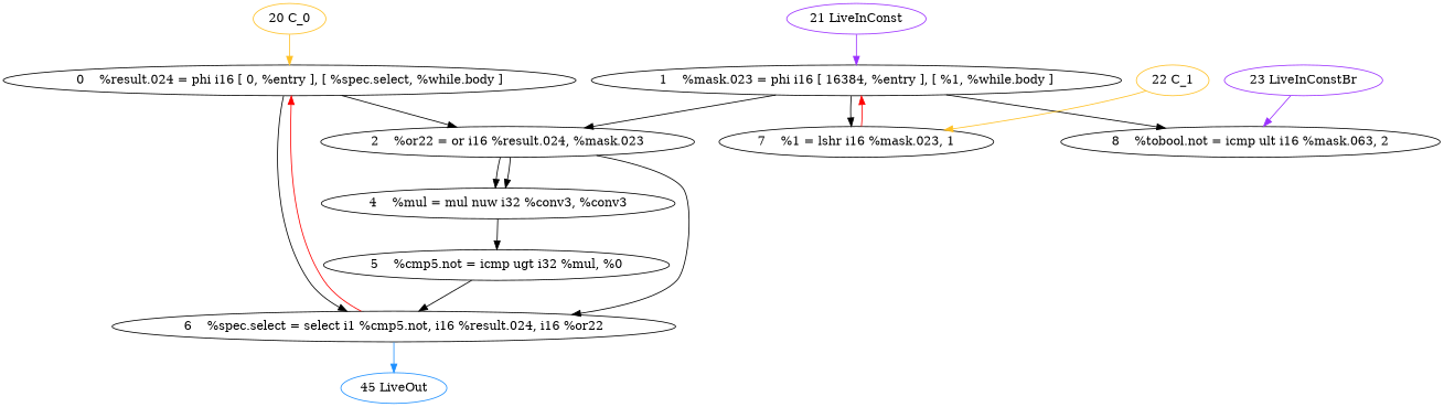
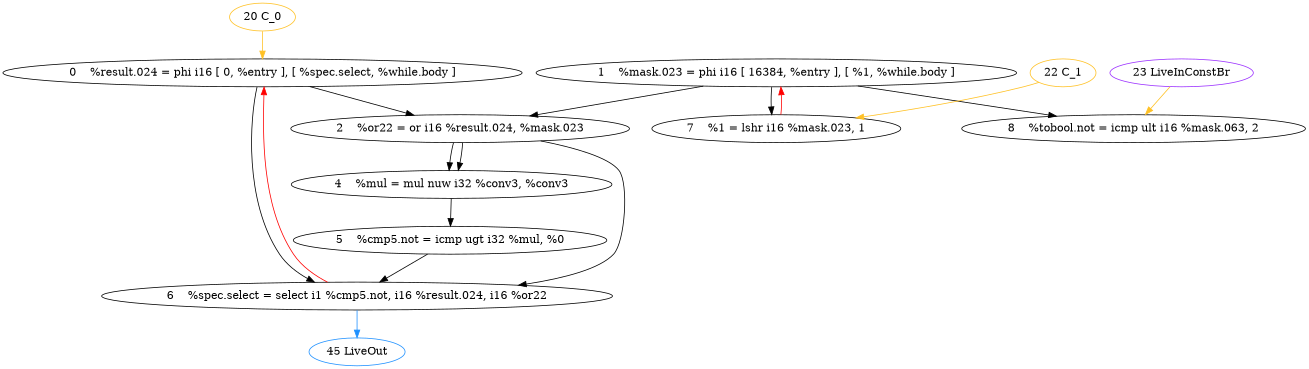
  digraph {
    node [color=black]
    n1 [label="0    %result.024 = phi i16 [ 0, %entry ], [ %spec.select, %while.body ]"]
    n2 [label="2    %or22 = or i16 %result.024, %mask.023"]
    n3 [label="6    %spec.select = select i1 %cmp5.not, i16 %result.024, i16 %or22"]
    n4 [label="1    %mask.023 = phi i16 [ 16384, %entry ], [ %1, %while.body ]"]
    n5 [label="7    %1 = lshr i16 %mask.023, 1"]
    n6 [label="8    %tobool.not = icmp ult i16 %mask.063, 2"]
    n7 [label="4    %mul = mul nuw i32 %conv3, %conv3"]
    n8 [label="5    %cmp5.not = icmp ugt i32 %mul, %0"]
    n9 [color=dodgerblue1 label="45 LiveOut"]
    n10 [color=goldenrod1 label="20 C_0"]
    n11 [color=goldenrod1 label="22 C_1"]
-   n12 [color=purple1 label="21 LiveInConst"]
    n13 [color=purple1 label="23 LiveInConstBr"]
    subgraph sub_1 {
      compound=true
      n1
      n2
      n3
      n4
      n5
      n6
      n7
      n8
      n9
      n10
      n11
-     n12
      n13
    }
    n1 -> n2
    n1 -> n3
    n2 -> n3
    n2 -> n7
    n2 -> n7
    n3 -> n1 [color=red]
    n3 -> n9 [color=dodgerblue1]
    n4 -> n2
    n4 -> n5
    n4 -> n6
    n5 -> n4 [color=red]
    n7 -> n8
    n8 -> n3
    n10 -> n1 [color=goldenrod1]
    n11 -> n5 [color=goldenrod1]
-   n12 -> n4 [color=purple1]
-   n13 -> n6 [color=purple1]
+   n13 -> n6 [color=goldenrod1]
  }
